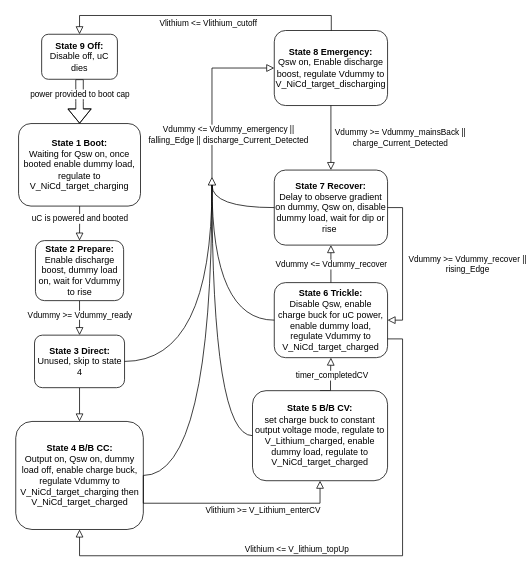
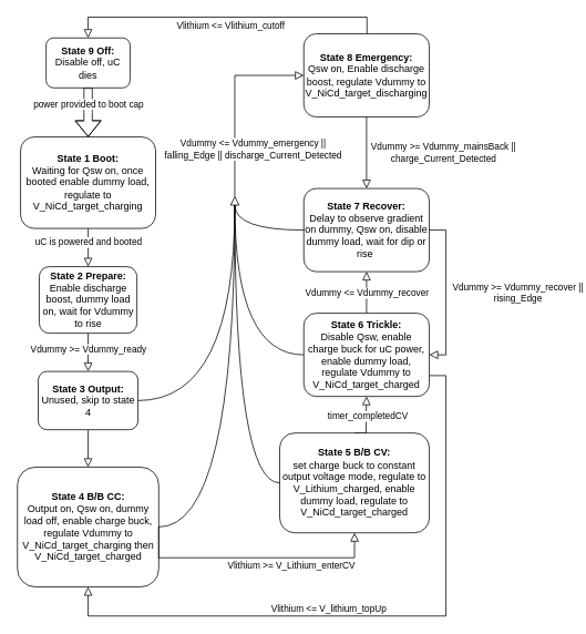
  <mxCell id="0" />
  <mxCell id="1" parent="0" />
  <mxCell id="2" value="" style="rounded=0;html=1;jettySize=auto;orthogonalLoop=1;fontSize=11;endArrow=block;endFill=0;endSize=8;strokeWidth=1;shadow=0;labelBackgroundColor=none;edgeStyle=orthogonalEdgeStyle;entryX=0.5;entryY=0;entryDx=0;entryDy=0;" parent="1" source="4" target="36" edge="1"><mxGeometry relative="1" as="geometry"><mxPoint x="105.5" y="316" as="targetPoint" /></mxGeometry></mxCell>
  <mxCell id="3" value="uC is powered and booted" style="edgeLabel;html=1;align=center;verticalAlign=middle;resizable=0;points=[];" parent="2" vertex="1" connectable="0"><mxGeometry x="-0.072" y="1" relative="1" as="geometry"><mxPoint x="-1" y="-5" as="offset" /></mxGeometry></mxCell>
  <mxCell id="4" value="&lt;b&gt;State 1 Boot:&lt;/b&gt;&lt;div&gt;Waiting for Qsw on, once booted enable dummy load, regulate to V_NiCd_target_charging&lt;/div&gt;" style="rounded=1;whiteSpace=wrap;html=1;fontSize=12;glass=0;strokeWidth=1;shadow=0;" parent="1" vertex="1"><mxGeometry x="24.25" y="164" width="162.5" height="110" as="geometry" /></mxCell>
  <mxCell id="5" value="" style="rounded=0;html=1;jettySize=auto;orthogonalLoop=1;fontSize=11;endArrow=block;endFill=0;endSize=8;strokeWidth=1;shadow=0;labelBackgroundColor=none;edgeStyle=orthogonalEdgeStyle;exitX=0.5;exitY=1;exitDx=0;exitDy=0;entryX=0.5;entryY=0;entryDx=0;entryDy=0;" parent="1" source="7" target="8" edge="1"><mxGeometry x="-0.015" y="19" relative="1" as="geometry"><mxPoint as="offset" /><mxPoint x="355.5" y="356" as="sourcePoint" /><mxPoint x="355.534" y="396.028" as="targetPoint" /></mxGeometry></mxCell>
  <mxCell id="6" value="&lt;span style=&quot;background-color: rgb(255, 255, 255);&quot;&gt;Vdummy &amp;gt;= Vdummy_ready&lt;/span&gt;" style="edgeStyle=orthogonalEdgeStyle;rounded=0;html=1;jettySize=auto;orthogonalLoop=1;fontSize=11;endArrow=block;endFill=0;endSize=8;strokeWidth=1;shadow=0;labelBackgroundColor=none;entryX=0.5;entryY=0;entryDx=0;entryDy=0;exitX=0.5;exitY=1;exitDx=0;exitDy=0;" parent="1" source="36" target="7" edge="1"><mxGeometry x="-0.13" relative="1" as="geometry"><mxPoint as="offset" /><mxPoint x="105.5" y="386" as="sourcePoint" /><Array as="points" /></mxGeometry></mxCell>
- <mxCell id="7" value="&lt;b&gt;State 3 Direct:&lt;br&gt;&lt;/b&gt;&lt;div&gt;&lt;span style=&quot;background-color: initial;&quot;&gt;Unused, skip to state 4&lt;/span&gt;&lt;/div&gt;" style="rounded=1;whiteSpace=wrap;html=1;fontSize=12;glass=0;strokeWidth=1;shadow=0;" parent="1" vertex="1"><mxGeometry x="45.5" y="446" width="120" height="70" as="geometry" /></mxCell>
+ <mxCell id="7" value="&lt;b&gt;State 3 Output:&lt;br&gt;&lt;/b&gt;&lt;div&gt;&lt;span style=&quot;background-color: initial;&quot;&gt;Unused, skip to state 4&lt;/span&gt;&lt;/div&gt;" style="rounded=1;whiteSpace=wrap;html=1;fontSize=12;glass=0;strokeWidth=1;shadow=0;" parent="1" vertex="1"><mxGeometry x="45.5" y="446" width="120" height="70" as="geometry" /></mxCell>
  <mxCell id="8" value="&lt;b&gt;State 4 B/B CC:&lt;/b&gt;&lt;div&gt;Output on, Qsw on, dummy load off, enable charge buck, regulate Vdummy to V_NiCd_target_charging then V_NiCd_target_charged&lt;/div&gt;" style="rounded=1;whiteSpace=wrap;html=1;fontSize=12;glass=0;strokeWidth=1;shadow=0;" parent="1" vertex="1"><mxGeometry x="20.5" y="561" width="170" height="144" as="geometry" /></mxCell>
  <mxCell id="9" value="&lt;span style=&quot;background-color: rgb(255, 255, 255);&quot;&gt;Vlithium &amp;gt;= V_Lithium_enterCV&lt;/span&gt;" style="rounded=0;html=1;jettySize=auto;orthogonalLoop=1;fontSize=11;endArrow=block;endFill=0;endSize=8;strokeWidth=1;shadow=0;labelBackgroundColor=none;edgeStyle=orthogonalEdgeStyle;exitX=1;exitY=0.5;exitDx=0;exitDy=0;entryX=0.5;entryY=1;entryDx=0;entryDy=0;" parent="1" source="8" target="37" edge="1"><mxGeometry x="0.299" y="-10" relative="1" as="geometry"><mxPoint as="offset" /><mxPoint x="115.5" y="526" as="sourcePoint" /><mxPoint x="438.77" y="613" as="targetPoint" /><Array as="points"><mxPoint x="191" y="670" /><mxPoint x="426" y="670" /></Array></mxGeometry></mxCell>
  <mxCell id="10" value="&lt;b&gt;State 6 Trickle:&lt;/b&gt;&lt;div&gt;Disable Qsw, enable charge buck for uC power, enable dummy load, regulate Vdummy to V_NiCd_target_charged&lt;/div&gt;" style="rounded=1;whiteSpace=wrap;html=1;fontSize=12;glass=0;strokeWidth=1;shadow=0;" parent="1" vertex="1"><mxGeometry x="365.02" y="376" width="151" height="100" as="geometry" /></mxCell>
  <mxCell id="11" value="" style="rounded=0;html=1;jettySize=auto;orthogonalLoop=1;fontSize=11;endArrow=block;endFill=0;endSize=8;strokeWidth=1;shadow=0;labelBackgroundColor=none;edgeStyle=orthogonalEdgeStyle;exitX=0.5;exitY=0;exitDx=0;exitDy=0;entryX=0.5;entryY=1;entryDx=0;entryDy=0;" parent="1" source="37" target="10" edge="1"><mxGeometry x="0.045" y="20" relative="1" as="geometry"><mxPoint as="offset" /><mxPoint x="438.77" y="523" as="sourcePoint" /><mxPoint x="399.02" y="556" as="targetPoint" /><Array as="points"><mxPoint x="440" y="520" /><mxPoint x="440" y="498" /></Array></mxGeometry></mxCell>
  <mxCell id="12" value="timer_completedCV" style="edgeLabel;html=1;align=center;verticalAlign=middle;resizable=0;points=[];" parent="11" vertex="1" connectable="0"><mxGeometry x="-0.042" relative="1" as="geometry"><mxPoint x="1" y="-6" as="offset" /></mxGeometry></mxCell>
  <mxCell id="13" value="&lt;b&gt;State 7 Recover:&lt;/b&gt;&lt;div&gt;Delay to observe gradient on dummy, Qsw on, disable dummy load, wait for dip or rise&amp;nbsp;&lt;br&gt;&lt;/div&gt;" style="rounded=1;whiteSpace=wrap;html=1;fontSize=12;glass=0;strokeWidth=1;shadow=0;" parent="1" vertex="1"><mxGeometry x="365.02" y="226" width="151" height="100" as="geometry" /></mxCell>
  <mxCell id="14" value="" style="triangle;whiteSpace=wrap;html=1;rotation=-90;" parent="1" vertex="1"><mxGeometry x="277" y="236" width="10" height="10" as="geometry" /></mxCell>
  <mxCell id="15" value="" style="edgeStyle=orthogonalEdgeStyle;rounded=0;html=1;jettySize=auto;orthogonalLoop=1;fontSize=11;endArrow=none;endFill=0;strokeWidth=1;shadow=0;labelBackgroundColor=none;entryX=0;entryY=0.5;entryDx=0;entryDy=0;exitX=1;exitY=0.5;exitDx=0;exitDy=0;curved=1;" parent="1" source="7" target="14" edge="1"><mxGeometry relative="1" as="geometry"><mxPoint as="offset" /><mxPoint x="115.5" y="396" as="sourcePoint" /><mxPoint x="115.5" y="456" as="targetPoint" /><Array as="points" /></mxGeometry></mxCell>
  <mxCell id="16" value="" style="edgeStyle=orthogonalEdgeStyle;rounded=0;html=1;jettySize=auto;orthogonalLoop=1;fontSize=11;endArrow=none;endFill=0;strokeWidth=1;shadow=0;labelBackgroundColor=none;exitX=1;exitY=0.5;exitDx=0;exitDy=0;curved=1;entryX=0;entryY=0.5;entryDx=0;entryDy=0;" parent="1" source="8" target="14" edge="1"><mxGeometry relative="1" as="geometry"><mxPoint as="offset" /><mxPoint x="175.5" y="491" as="sourcePoint" /><mxPoint x="245.5" y="256" as="targetPoint" /><Array as="points" /></mxGeometry></mxCell>
  <mxCell id="17" value="" style="edgeStyle=orthogonalEdgeStyle;rounded=0;html=1;jettySize=auto;orthogonalLoop=1;fontSize=11;endArrow=none;endFill=0;strokeWidth=1;shadow=0;labelBackgroundColor=none;exitX=0;exitY=0.5;exitDx=0;exitDy=0;curved=1;entryX=0;entryY=0.5;entryDx=0;entryDy=0;" parent="1" source="37" target="14" edge="1"><mxGeometry relative="1" as="geometry"><mxPoint as="offset" /><mxPoint x="365.02" y="568" as="sourcePoint" /><mxPoint x="235.5" y="346" as="targetPoint" /><Array as="points" /></mxGeometry></mxCell>
  <mxCell id="18" value="" style="edgeStyle=orthogonalEdgeStyle;rounded=0;html=1;jettySize=auto;orthogonalLoop=1;fontSize=11;endArrow=none;endFill=0;strokeWidth=1;shadow=0;labelBackgroundColor=none;exitX=0;exitY=0.5;exitDx=0;exitDy=0;curved=1;entryX=0;entryY=0.5;entryDx=0;entryDy=0;" parent="1" source="10" target="14" edge="1"><mxGeometry relative="1" as="geometry"><mxPoint as="offset" /><mxPoint x="302.5" y="541" as="sourcePoint" /><mxPoint x="230.5" y="346" as="targetPoint" /><Array as="points" /></mxGeometry></mxCell>
  <mxCell id="19" value="&lt;b&gt;State 8 Emergency:&lt;/b&gt;&lt;div&gt;Qsw on, Enable discharge boost, regulate Vdummy to V_NiCd_target_discharging&lt;/div&gt;" style="rounded=1;whiteSpace=wrap;html=1;fontSize=12;glass=0;strokeWidth=1;shadow=0;" parent="1" vertex="1"><mxGeometry x="365.02" y="40" width="151" height="100" as="geometry" /></mxCell>
  <mxCell id="20" value="" style="rounded=0;html=1;jettySize=auto;orthogonalLoop=1;fontSize=11;endArrow=block;endFill=0;endSize=8;strokeWidth=1;shadow=0;labelBackgroundColor=none;edgeStyle=orthogonalEdgeStyle;entryX=0;entryY=0.5;entryDx=0;entryDy=0;exitX=1;exitY=0.5;exitDx=0;exitDy=0;" parent="1" source="14" target="19" edge="1"><mxGeometry x="0.045" y="20" relative="1" as="geometry"><mxPoint as="offset" /><mxPoint x="183" y="100" as="sourcePoint" /><mxPoint x="361" y="450" as="targetPoint" /></mxGeometry></mxCell>
  <mxCell id="21" value="Vdummy &amp;lt;= Vdummy_emergency ||&lt;div&gt;falling_Edge || discharge_Current_Detected&lt;/div&gt;" style="edgeLabel;html=1;align=center;verticalAlign=middle;resizable=0;points=[];" parent="20" vertex="1" connectable="0"><mxGeometry x="-0.09" relative="1" as="geometry"><mxPoint x="21" y="46" as="offset" /></mxGeometry></mxCell>
  <mxCell id="22" value="" style="edgeStyle=orthogonalEdgeStyle;rounded=0;html=1;jettySize=auto;orthogonalLoop=1;fontSize=11;endArrow=none;endFill=0;strokeWidth=1;shadow=0;labelBackgroundColor=none;exitX=0;exitY=0.5;exitDx=0;exitDy=0;curved=1;entryX=0;entryY=0.5;entryDx=0;entryDy=0;" parent="1" source="13" target="14" edge="1"><mxGeometry relative="1" as="geometry"><mxPoint as="offset" /><mxPoint x="286" y="426" as="sourcePoint" /><mxPoint x="223" y="186" as="targetPoint" /><Array as="points" /></mxGeometry></mxCell>
  <mxCell id="23" style="edgeStyle=orthogonalEdgeStyle;rounded=0;orthogonalLoop=1;jettySize=auto;html=1;exitX=0.5;exitY=1;exitDx=0;exitDy=0;shape=flexArrow;" parent="1" source="25" target="4" edge="1"><mxGeometry relative="1" as="geometry" /></mxCell>
  <mxCell id="24" value="power provided to boot cap" style="edgeLabel;html=1;align=center;verticalAlign=middle;resizable=0;points=[];" parent="23" vertex="1" connectable="0"><mxGeometry x="0.026" y="-4" relative="1" as="geometry"><mxPoint x="4" y="-10" as="offset" /></mxGeometry></mxCell>
  <mxCell id="25" value="&lt;b&gt;State 9 Off:&lt;/b&gt;&lt;div&gt;Disable off, uC dies&lt;/div&gt;" style="rounded=1;whiteSpace=wrap;html=1;fontSize=12;glass=0;strokeWidth=1;shadow=0;" parent="1" vertex="1"><mxGeometry x="55" y="45" width="101" height="60" as="geometry" /></mxCell>
  <mxCell id="26" value="" style="rounded=0;html=1;jettySize=auto;orthogonalLoop=1;fontSize=11;endArrow=block;endFill=0;endSize=8;strokeWidth=1;shadow=0;labelBackgroundColor=none;edgeStyle=orthogonalEdgeStyle;entryX=0.5;entryY=0;entryDx=0;entryDy=0;" parent="1" target="25" edge="1"><mxGeometry x="0.045" y="20" relative="1" as="geometry"><mxPoint as="offset" /><mxPoint x="441" y="40" as="sourcePoint" /><mxPoint x="286" y="100" as="targetPoint" /><Array as="points"><mxPoint x="441" y="20" /><mxPoint x="106" y="20" /></Array></mxGeometry></mxCell>
  <mxCell id="27" value="Vlithium &amp;lt;= Vlithium_cutoff" style="edgeLabel;html=1;align=center;verticalAlign=middle;resizable=0;points=[];" parent="26" vertex="1" connectable="0"><mxGeometry x="-0.09" relative="1" as="geometry"><mxPoint x="-12" y="10" as="offset" /></mxGeometry></mxCell>
  <mxCell id="28" value="" style="rounded=0;html=1;jettySize=auto;orthogonalLoop=1;fontSize=11;endArrow=block;endFill=0;endSize=8;strokeWidth=1;shadow=0;labelBackgroundColor=none;edgeStyle=orthogonalEdgeStyle;entryX=0.5;entryY=0;entryDx=0;entryDy=0;exitX=0.5;exitY=1;exitDx=0;exitDy=0;" parent="1" source="19" target="13" edge="1"><mxGeometry x="0.045" y="20" relative="1" as="geometry"><mxPoint as="offset" /><mxPoint x="440.52" y="166" as="sourcePoint" /><mxPoint x="375.52" y="126" as="targetPoint" /></mxGeometry></mxCell>
  <mxCell id="29" value="Vdummy &amp;gt;= Vdummy_mainsBack ||&lt;div&gt;charge_Current_Detected&lt;/div&gt;" style="edgeLabel;html=1;align=center;verticalAlign=middle;resizable=0;points=[];" parent="28" vertex="1" connectable="0"><mxGeometry x="-0.09" relative="1" as="geometry"><mxPoint x="92" y="3" as="offset" /></mxGeometry></mxCell>
  <mxCell id="30" value="" style="rounded=0;html=1;jettySize=auto;orthogonalLoop=1;fontSize=11;endArrow=block;endFill=0;endSize=8;strokeWidth=1;shadow=0;labelBackgroundColor=none;edgeStyle=orthogonalEdgeStyle;entryX=1;entryY=0.5;entryDx=0;entryDy=0;exitX=1;exitY=0.5;exitDx=0;exitDy=0;" parent="1" source="13" target="10" edge="1"><mxGeometry x="0.045" y="20" relative="1" as="geometry"><mxPoint as="offset" /><mxPoint x="440.52" y="216" as="sourcePoint" /><mxPoint x="450.52" y="236" as="targetPoint" /></mxGeometry></mxCell>
  <mxCell id="31" value="Vdummy &amp;gt;= Vdummy_recover ||&amp;nbsp;&lt;div&gt;rising_Edge&amp;nbsp;&lt;/div&gt;" style="edgeLabel;html=1;align=center;verticalAlign=middle;resizable=0;points=[];" parent="30" vertex="1" connectable="0"><mxGeometry x="-0.09" relative="1" as="geometry"><mxPoint x="87" y="9" as="offset" /></mxGeometry></mxCell>
  <mxCell id="32" value="" style="rounded=0;html=1;jettySize=auto;orthogonalLoop=1;fontSize=11;endArrow=block;endFill=0;endSize=8;strokeWidth=1;shadow=0;labelBackgroundColor=none;edgeStyle=orthogonalEdgeStyle;entryX=0.5;entryY=1;entryDx=0;entryDy=0;exitX=0.5;exitY=0;exitDx=0;exitDy=0;" parent="1" source="10" target="13" edge="1"><mxGeometry x="0.045" y="20" relative="1" as="geometry"><mxPoint as="offset" /><mxPoint x="526.52" y="286" as="sourcePoint" /><mxPoint x="526.52" y="436" as="targetPoint" /></mxGeometry></mxCell>
  <mxCell id="33" value="Vdummy &amp;lt;= Vdummy_recover" style="edgeLabel;html=1;align=center;verticalAlign=middle;resizable=0;points=[];" parent="32" vertex="1" connectable="0"><mxGeometry x="-0.09" relative="1" as="geometry"><mxPoint y="-2" as="offset" /></mxGeometry></mxCell>
  <mxCell id="34" value="" style="rounded=0;html=1;jettySize=auto;orthogonalLoop=1;fontSize=11;endArrow=block;endFill=0;endSize=8;strokeWidth=1;shadow=0;labelBackgroundColor=none;edgeStyle=orthogonalEdgeStyle;entryX=0.5;entryY=1;entryDx=0;entryDy=0;exitX=1;exitY=0.75;exitDx=0;exitDy=0;" parent="1" source="10" target="8" edge="1"><mxGeometry x="0.045" y="20" relative="1" as="geometry"><mxPoint as="offset" /><mxPoint x="437" y="286" as="sourcePoint" /><mxPoint x="437" y="436" as="targetPoint" /><Array as="points"><mxPoint x="536" y="451" /><mxPoint x="536" y="740" /><mxPoint x="106" y="740" /><mxPoint x="106" y="705" /></Array></mxGeometry></mxCell>
  <mxCell id="35" value="Vlithium &amp;lt;= V_lithium_topUp" style="edgeLabel;html=1;align=center;verticalAlign=middle;resizable=0;points=[];" parent="34" vertex="1" connectable="0"><mxGeometry x="-0.09" relative="1" as="geometry"><mxPoint x="-98" y="-10" as="offset" /></mxGeometry></mxCell>
  <mxCell id="36" value="&lt;b&gt;State 2 Prepare:&lt;/b&gt;&lt;div&gt;Enable discharge boost, dummy load on, wait for Vdummy to rise&lt;/div&gt;" style="rounded=1;whiteSpace=wrap;html=1;fontSize=12;glass=0;strokeWidth=1;shadow=0;" parent="1" vertex="1"><mxGeometry x="46.75" y="320" width="117.5" height="80" as="geometry" /></mxCell>
  <mxCell id="37" value="&lt;b&gt;State 5 B/B CV:&lt;/b&gt;&lt;div&gt;set charge buck to constant output voltage mode, regulate to V_Lithium_charged, enable dummy load, regulate to V_NiCd_target_charged&lt;/div&gt;" style="rounded=1;whiteSpace=wrap;html=1;fontSize=12;glass=0;strokeWidth=1;shadow=0;" parent="1" vertex="1"><mxGeometry x="336.02" y="520" width="180" height="120" as="geometry" /></mxCell>
